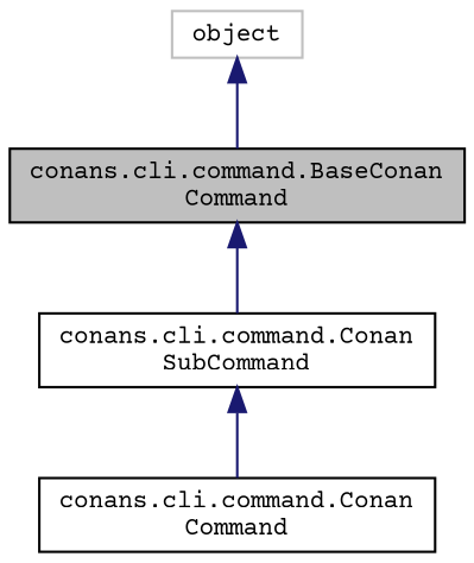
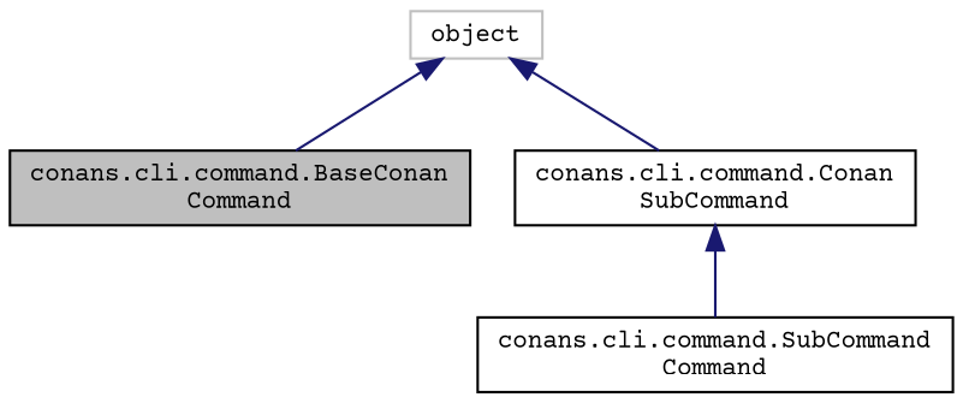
  digraph {
    fontname="Courier Prime"
    node [color=black fillcolor=white fontname="Courier Prime" fontsize=10 shape=record style=filled]
    edge [color=midnightblue dir=back fontname="Courier Prime" fontsize=10 labelfontname=Helvetica labelfontsize=10 style=solid]
    n1 [fillcolor=grey75 fontcolor=black height=0.2 label="conans.cli.command.BaseConan\lCommand" width=0.4]
    n2 [height=0.2 label="conans.cli.command.Conan\lSubCommand" width=0.4]
-   n3 [height=0.2 label="conans.cli.command.Conan\lCommand" width=0.4]
+   n3 [height=0.2 label="conans.cli.command.SubCommand\lCommand" width=0.4]
    n4 [color=grey75 height=0.2 label=object width=0.4]
-   n1 -> n2
+   n4 -> n2
    n2 -> n3
    n4 -> n1
  }
